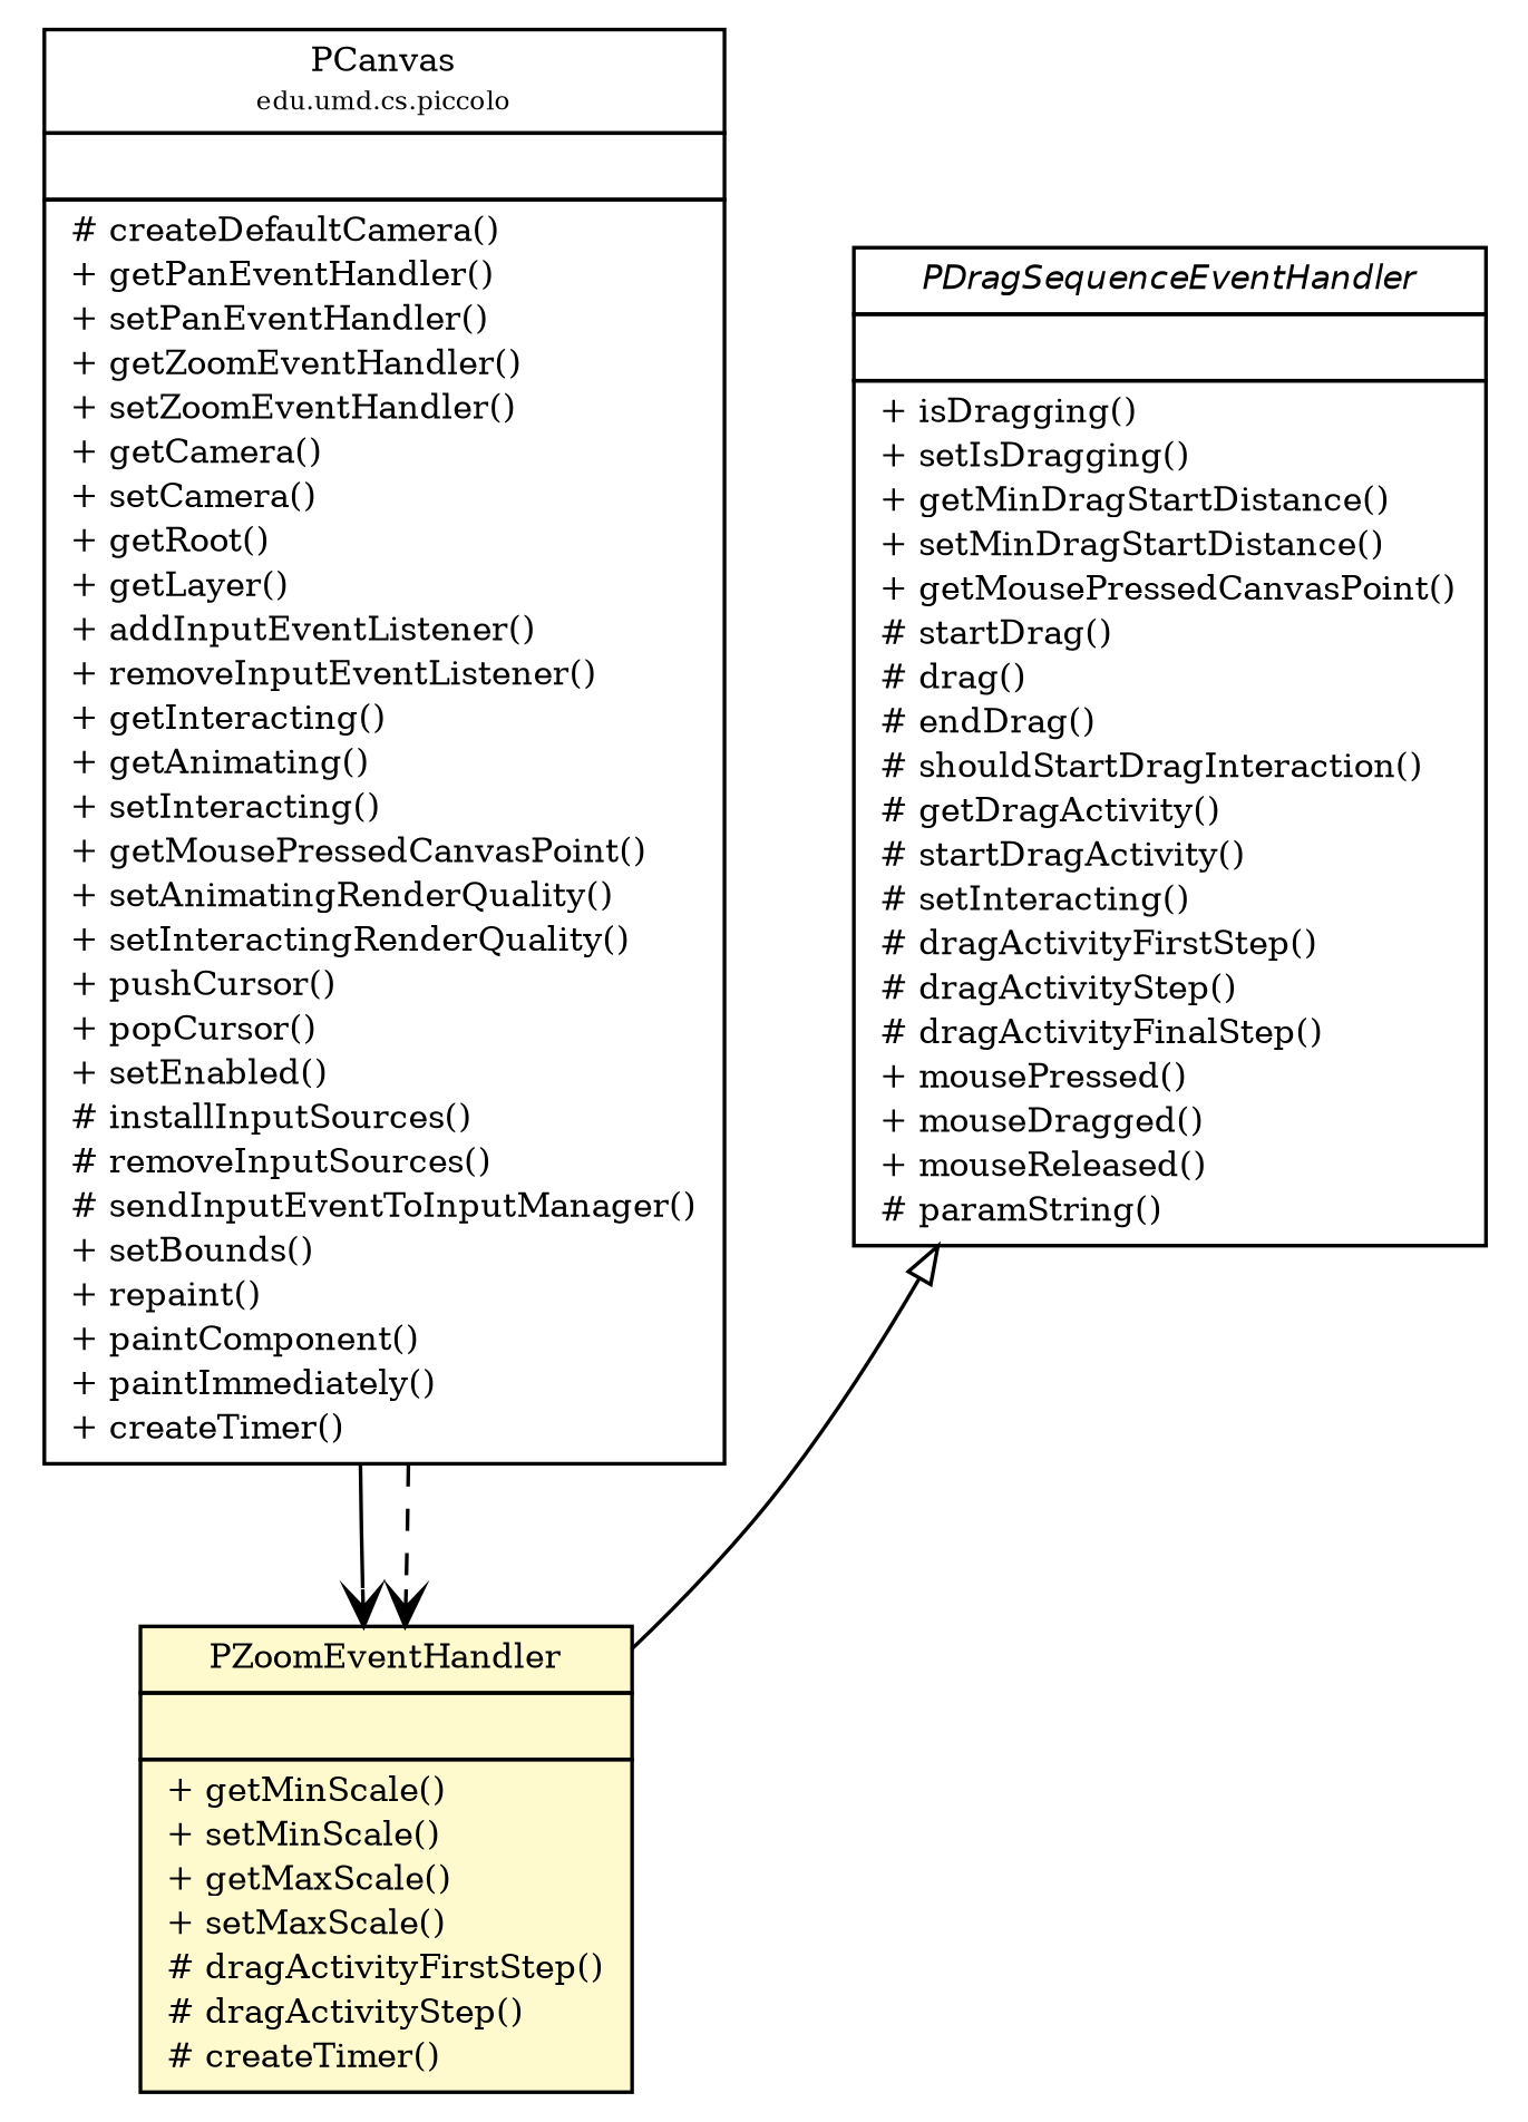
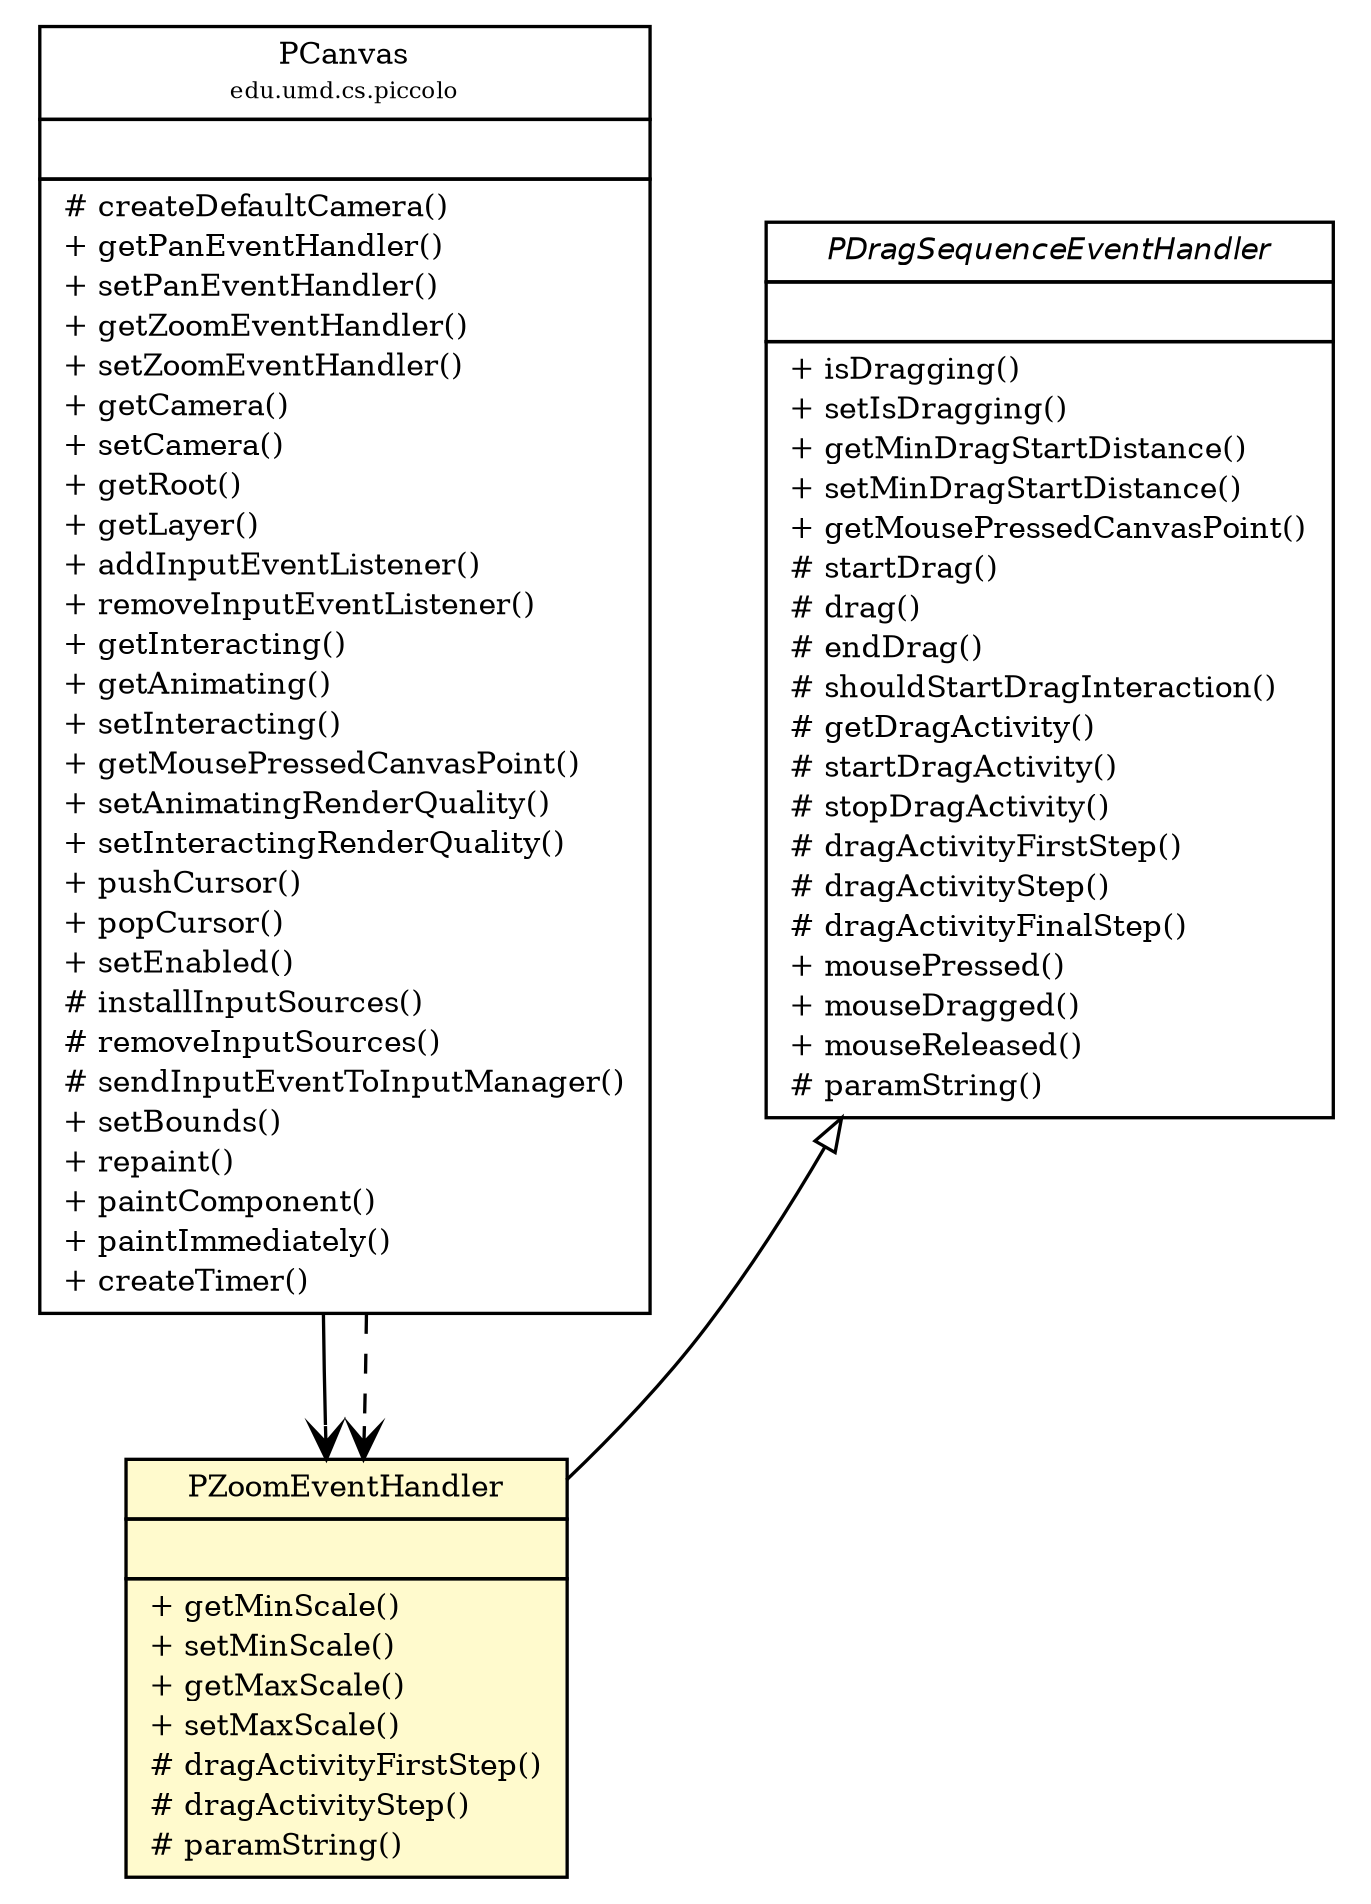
  digraph {
    fontname="DejaVu Serif"
    node [fontcolor=black fontname="DejaVu Serif" fontsize=9.0 shape=plaintext]
    edge [arrowhead=open color=black fontcolor=black fontname="DejaVu Serif" fontsize=10.0 headport=p labelfontname=Helvetica labelfontsize=10 tailport=p]
    n1 [label=<<table border="0" cellborder="1" cellspacing="0" cellpadding="2" port="p" href="../PCanvas.html"> 		<tr><td><table border="0" cellspacing="0" cellpadding="1"> 			<tr><td> PCanvas </td></tr> 			<tr><td><font point-size="7.0"> edu.umd.cs.piccolo </font></td></tr> 		</table></td></tr> 		<tr><td><table border="0" cellspacing="0" cellpadding="1"> 			<tr><td align="left">  </td></tr> 		</table></td></tr> 		<tr><td><table border="0" cellspacing="0" cellpadding="1"> 			<tr><td align="left"> # createDefaultCamera() </td></tr> 			<tr><td align="left"> + getPanEventHandler() </td></tr> 			<tr><td align="left"> + setPanEventHandler() </td></tr> 			<tr><td align="left"> + getZoomEventHandler() </td></tr> 			<tr><td align="left"> + setZoomEventHandler() </td></tr> 			<tr><td align="left"> + getCamera() </td></tr> 			<tr><td align="left"> + setCamera() </td></tr> 			<tr><td align="left"> + getRoot() </td></tr> 			<tr><td align="left"> + getLayer() </td></tr> 			<tr><td align="left"> + addInputEventListener() </td></tr> 			<tr><td align="left"> + removeInputEventListener() </td></tr> 			<tr><td align="left"> + getInteracting() </td></tr> 			<tr><td align="left"> + getAnimating() </td></tr> 			<tr><td align="left"> + setInteracting() </td></tr> 			<tr><td align="left"> + getMousePressedCanvasPoint() </td></tr> 			<tr><td align="left"> + setAnimatingRenderQuality() </td></tr> 			<tr><td align="left"> + setInteractingRenderQuality() </td></tr> 			<tr><td align="left"> + pushCursor() </td></tr> 			<tr><td align="left"> + popCursor() </td></tr> 			<tr><td align="left"> + setEnabled() </td></tr> 			<tr><td align="left"> # installInputSources() </td></tr> 			<tr><td align="left"> # removeInputSources() </td></tr> 			<tr><td align="left"> # sendInputEventToInputManager() </td></tr> 			<tr><td align="left"> + setBounds() </td></tr> 			<tr><td align="left"> + repaint() </td></tr> 			<tr><td align="left"> + paintComponent() </td></tr> 			<tr><td align="left"> + paintImmediately() </td></tr> 			<tr><td align="left"> + createTimer() </td></tr> 		</table></td></tr> 		</table>>]
-   n2 [label=<<table border="0" cellborder="1" cellspacing="0" cellpadding="2" port="p" bgcolor="lemonChiffon" href="./PZoomEventHandler.html"> 		<tr><td><table border="0" cellspacing="0" cellpadding="1"> 			<tr><td> PZoomEventHandler </td></tr> 		</table></td></tr> 		<tr><td><table border="0" cellspacing="0" cellpadding="1"> 			<tr><td align="left">  </td></tr> 		</table></td></tr> 		<tr><td><table border="0" cellspacing="0" cellpadding="1"> 			<tr><td align="left"> + getMinScale() </td></tr> 			<tr><td align="left"> + setMinScale() </td></tr> 			<tr><td align="left"> + getMaxScale() </td></tr> 			<tr><td align="left"> + setMaxScale() </td></tr> 			<tr><td align="left"> # dragActivityFirstStep() </td></tr> 			<tr><td align="left"> # dragActivityStep() </td></tr> 			<tr><td align="left"> # createTimer() </td></tr> 		</table></td></tr> 		</table>>]
-   n3 [label=<<table border="0" cellborder="1" cellspacing="0" cellpadding="2" port="p" href="./PDragSequenceEventHandler.html"> 		<tr><td><table border="0" cellspacing="0" cellpadding="1"> 			<tr><td><font face="Helvetica-Oblique"> PDragSequenceEventHandler </font></td></tr> 		</table></td></tr> 		<tr><td><table border="0" cellspacing="0" cellpadding="1"> 			<tr><td align="left">  </td></tr> 		</table></td></tr> 		<tr><td><table border="0" cellspacing="0" cellpadding="1"> 			<tr><td align="left"> + isDragging() </td></tr> 			<tr><td align="left"> + setIsDragging() </td></tr> 			<tr><td align="left"> + getMinDragStartDistance() </td></tr> 			<tr><td align="left"> + setMinDragStartDistance() </td></tr> 			<tr><td align="left"> + getMousePressedCanvasPoint() </td></tr> 			<tr><td align="left"> # startDrag() </td></tr> 			<tr><td align="left"> # drag() </td></tr> 			<tr><td align="left"> # endDrag() </td></tr> 			<tr><td align="left"> # shouldStartDragInteraction() </td></tr> 			<tr><td align="left"> # getDragActivity() </td></tr> 			<tr><td align="left"> # startDragActivity() </td></tr> 			<tr><td align="left"> # setInteracting() </td></tr> 			<tr><td align="left"> # dragActivityFirstStep() </td></tr> 			<tr><td align="left"> # dragActivityStep() </td></tr> 			<tr><td align="left"> # dragActivityFinalStep() </td></tr> 			<tr><td align="left"> + mousePressed() </td></tr> 			<tr><td align="left"> + mouseDragged() </td></tr> 			<tr><td align="left"> + mouseReleased() </td></tr> 			<tr><td align="left"> # paramString() </td></tr> 		</table></td></tr> 		</table>>]
+   n2 [label=<<table border="0" cellborder="1" cellspacing="0" cellpadding="2" port="p" bgcolor="lemonChiffon" href="./PZoomEventHandler.html"> 		<tr><td><table border="0" cellspacing="0" cellpadding="1"> 			<tr><td> PZoomEventHandler </td></tr> 		</table></td></tr> 		<tr><td><table border="0" cellspacing="0" cellpadding="1"> 			<tr><td align="left">  </td></tr> 		</table></td></tr> 		<tr><td><table border="0" cellspacing="0" cellpadding="1"> 			<tr><td align="left"> + getMinScale() </td></tr> 			<tr><td align="left"> + setMinScale() </td></tr> 			<tr><td align="left"> + getMaxScale() </td></tr> 			<tr><td align="left"> + setMaxScale() </td></tr> 			<tr><td align="left"> # dragActivityFirstStep() </td></tr> 			<tr><td align="left"> # dragActivityStep() </td></tr> 			<tr><td align="left"> # paramString() </td></tr> 		</table></td></tr> 		</table>>]
+   n3 [label=<<table border="0" cellborder="1" cellspacing="0" cellpadding="2" port="p" href="./PDragSequenceEventHandler.html"> 		<tr><td><table border="0" cellspacing="0" cellpadding="1"> 			<tr><td><font face="Helvetica-Oblique"> PDragSequenceEventHandler </font></td></tr> 		</table></td></tr> 		<tr><td><table border="0" cellspacing="0" cellpadding="1"> 			<tr><td align="left">  </td></tr> 		</table></td></tr> 		<tr><td><table border="0" cellspacing="0" cellpadding="1"> 			<tr><td align="left"> + isDragging() </td></tr> 			<tr><td align="left"> + setIsDragging() </td></tr> 			<tr><td align="left"> + getMinDragStartDistance() </td></tr> 			<tr><td align="left"> + setMinDragStartDistance() </td></tr> 			<tr><td align="left"> + getMousePressedCanvasPoint() </td></tr> 			<tr><td align="left"> # startDrag() </td></tr> 			<tr><td align="left"> # drag() </td></tr> 			<tr><td align="left"> # endDrag() </td></tr> 			<tr><td align="left"> # shouldStartDragInteraction() </td></tr> 			<tr><td align="left"> # getDragActivity() </td></tr> 			<tr><td align="left"> # startDragActivity() </td></tr> 			<tr><td align="left"> # stopDragActivity() </td></tr> 			<tr><td align="left"> # dragActivityFirstStep() </td></tr> 			<tr><td align="left"> # dragActivityStep() </td></tr> 			<tr><td align="left"> # dragActivityFinalStep() </td></tr> 			<tr><td align="left"> + mousePressed() </td></tr> 			<tr><td align="left"> + mouseDragged() </td></tr> 			<tr><td align="left"> + mouseReleased() </td></tr> 			<tr><td align="left"> # paramString() </td></tr> 		</table></td></tr> 		</table>>]
    n1 -> n2
    n1 -> n2 [style=dashed]
    n3 -> n2 [arrowtail=empty dir=back fontsize=10 arrowhead="" color="" fontcolor=""]
  }
